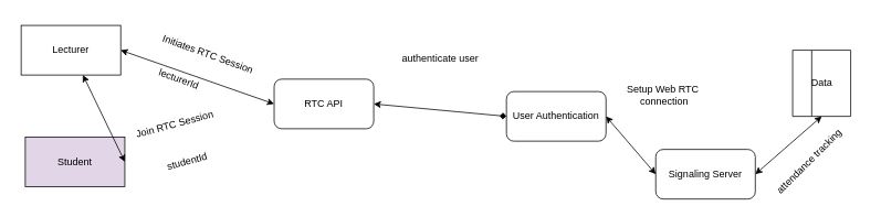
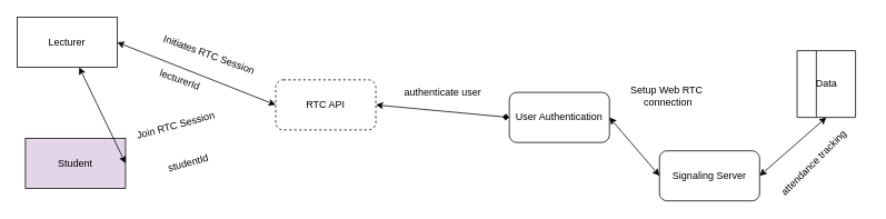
  <mxCell id="0" />
  <mxCell id="1" parent="0" />
- <mxCell id="2" value="Lecturer" style="rounded=0;whiteSpace=wrap;html=1;" vertex="1" parent="1"><mxGeometry x="25" y="30" width="120" height="60" as="geometry" /></mxCell>
+ <mxCell id="2" value="Lecturer" style="rounded=0;whiteSpace=wrap;html=1;" vertex="1" parent="1"><mxGeometry x="20" y="20" width="120" height="60" as="geometry" /></mxCell>
  <mxCell id="3" value="Student" style="rounded=0;whiteSpace=wrap;html=1;fillColor=#e1d5e7;" vertex="1" parent="1"><mxGeometry x="30" y="165" width="120" height="60" as="geometry" /></mxCell>
- <mxCell id="4" value="RTC API" style="rounded=1;whiteSpace=wrap;html=1;" vertex="1" parent="1"><mxGeometry x="330" y="95" width="120" height="60" as="geometry" /></mxCell>
+ <mxCell id="4" value="RTC API" style="rounded=1;whiteSpace=wrap;html=1;dashed=1;" vertex="1" parent="1"><mxGeometry x="330" y="95" width="120" height="60" as="geometry" /></mxCell>
  <mxCell id="5" value="" style="endArrow=classic;startArrow=classic;html=1;rounded=0;exitX=1;exitY=0.5;exitDx=0;exitDy=0;entryX=0;entryY=0.5;entryDx=0;entryDy=0;" edge="1" parent="1" source="2" target="4"><mxGeometry width="50" height="50" relative="1" as="geometry"><mxPoint x="450" y="160" as="sourcePoint" /><mxPoint x="500" y="110" as="targetPoint" /></mxGeometry></mxCell>
  <mxCell id="6" value="Initiates RTC Session" style="text;html=1;align=center;verticalAlign=middle;resizable=0;points=[];autosize=1;strokeColor=none;fillColor=none;rotation=20;" vertex="1" parent="1"><mxGeometry x="180" y="50" width="140" height="30" as="geometry" /></mxCell>
  <mxCell id="7" value="" style="endArrow=classic;startArrow=classic;html=1;rounded=0;exitX=1;exitY=0.5;exitDx=0;exitDy=0;" edge="1" parent="1" source="3" target="2"><mxGeometry width="50" height="50" relative="1" as="geometry"><mxPoint x="520" y="160" as="sourcePoint" /><mxPoint x="570" y="110" as="targetPoint" /></mxGeometry></mxCell>
  <mxCell id="8" value="Join RTC Session" style="text;html=1;align=center;verticalAlign=middle;resizable=0;points=[];autosize=1;strokeColor=none;fillColor=none;rotation=-15;" vertex="1" parent="1"><mxGeometry x="150" y="135" width="120" height="30" as="geometry" /></mxCell>
  <mxCell id="9" value="User Authentication" style="rounded=1;whiteSpace=wrap;html=1;" vertex="1" parent="1"><mxGeometry x="610" y="110" width="120" height="60" as="geometry" /></mxCell>
  <mxCell id="10" value="" style="endArrow=diamond;startArrow=classic;html=1;rounded=0;entryX=0;entryY=0.5;entryDx=0;entryDy=0;exitX=1;exitY=0.5;exitDx=0;exitDy=0;" edge="1" parent="1" source="4" target="9"><mxGeometry width="50" height="50" relative="1" as="geometry"><mxPoint x="520" y="160" as="sourcePoint" /><mxPoint x="570" y="110" as="targetPoint" /></mxGeometry></mxCell>
- <mxCell id="11" value="authenticate user" style="text;html=1;align=center;verticalAlign=middle;resizable=0;points=[];autosize=1;strokeColor=none;fillColor=none;" vertex="1" parent="1"><mxGeometry x="470" y="55" width="120" height="30" as="geometry" /></mxCell>
+ <mxCell id="11" value="authenticate user" style="text;html=1;align=center;verticalAlign=middle;resizable=0;points=[];autosize=1;strokeColor=none;fillColor=none;" vertex="1" parent="1"><mxGeometry x="470" y="95" width="120" height="30" as="geometry" /></mxCell>
  <mxCell id="12" value="lecturerId" style="text;html=1;align=center;verticalAlign=middle;resizable=0;points=[];autosize=1;strokeColor=none;fillColor=none;rotation=20;" vertex="1" parent="1"><mxGeometry x="180" y="80" width="70" height="30" as="geometry" /></mxCell>
  <mxCell id="13" value="studentId" style="text;html=1;align=center;verticalAlign=middle;resizable=0;points=[];autosize=1;strokeColor=none;fillColor=none;rotation=-15;" vertex="1" parent="1"><mxGeometry x="190" y="180" width="70" height="30" as="geometry" /></mxCell>
  <mxCell id="14" value="Signaling Server" style="rounded=1;whiteSpace=wrap;html=1;" vertex="1" parent="1"><mxGeometry x="790" y="180" width="120" height="60" as="geometry" /></mxCell>
  <mxCell id="15" value="" style="endArrow=classic;startArrow=classic;html=1;rounded=0;entryX=0;entryY=0.5;entryDx=0;entryDy=0;exitX=1;exitY=0.5;exitDx=0;exitDy=0;" edge="1" parent="1" source="9" target="14"><mxGeometry width="50" height="50" relative="1" as="geometry"><mxPoint x="520" y="160" as="sourcePoint" /><mxPoint x="570" y="110" as="targetPoint" /></mxGeometry></mxCell>
  <mxCell id="16" value="Setup Web RTC&amp;nbsp;&lt;div&gt;connection&lt;/div&gt;" style="text;html=1;align=center;verticalAlign=middle;resizable=0;points=[];autosize=1;strokeColor=none;fillColor=none;" vertex="1" parent="1"><mxGeometry x="745" y="95" width="110" height="40" as="geometry" /></mxCell>
  <mxCell id="17" value="" style="swimlane;whiteSpace=wrap;html=1;rotation=-90;" vertex="1" parent="1"><mxGeometry x="950" y="65" width="80" height="70" as="geometry" /></mxCell>
  <mxCell id="18" value="Data" style="text;html=1;align=center;verticalAlign=middle;resizable=0;points=[];autosize=1;strokeColor=none;fillColor=none;" vertex="1" parent="17"><mxGeometry x="15" y="20" width="50" height="30" as="geometry" /></mxCell>
  <mxCell id="19" value="" style="endArrow=classic;startArrow=classic;html=1;rounded=0;entryX=0;entryY=0.5;entryDx=0;entryDy=0;exitX=1;exitY=0.5;exitDx=0;exitDy=0;" edge="1" parent="1" source="14" target="17"><mxGeometry width="50" height="50" relative="1" as="geometry"><mxPoint x="520" y="160" as="sourcePoint" /><mxPoint x="570" y="110" as="targetPoint" /></mxGeometry></mxCell>
  <mxCell id="20" value="attendance tracking" style="text;html=1;align=center;verticalAlign=middle;resizable=0;points=[];autosize=1;strokeColor=none;fillColor=none;rotation=-45;" vertex="1" parent="1"><mxGeometry x="910" y="180" width="130" height="30" as="geometry" /></mxCell>
